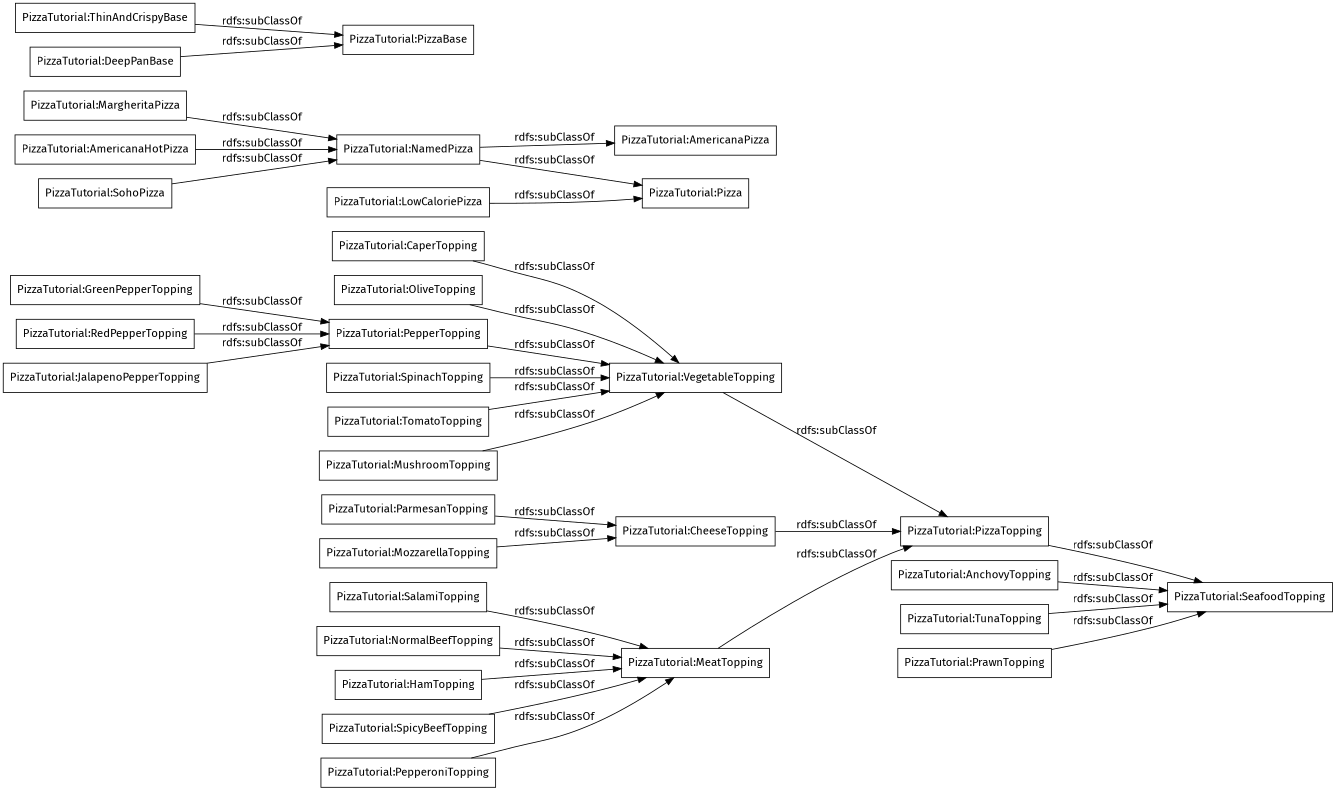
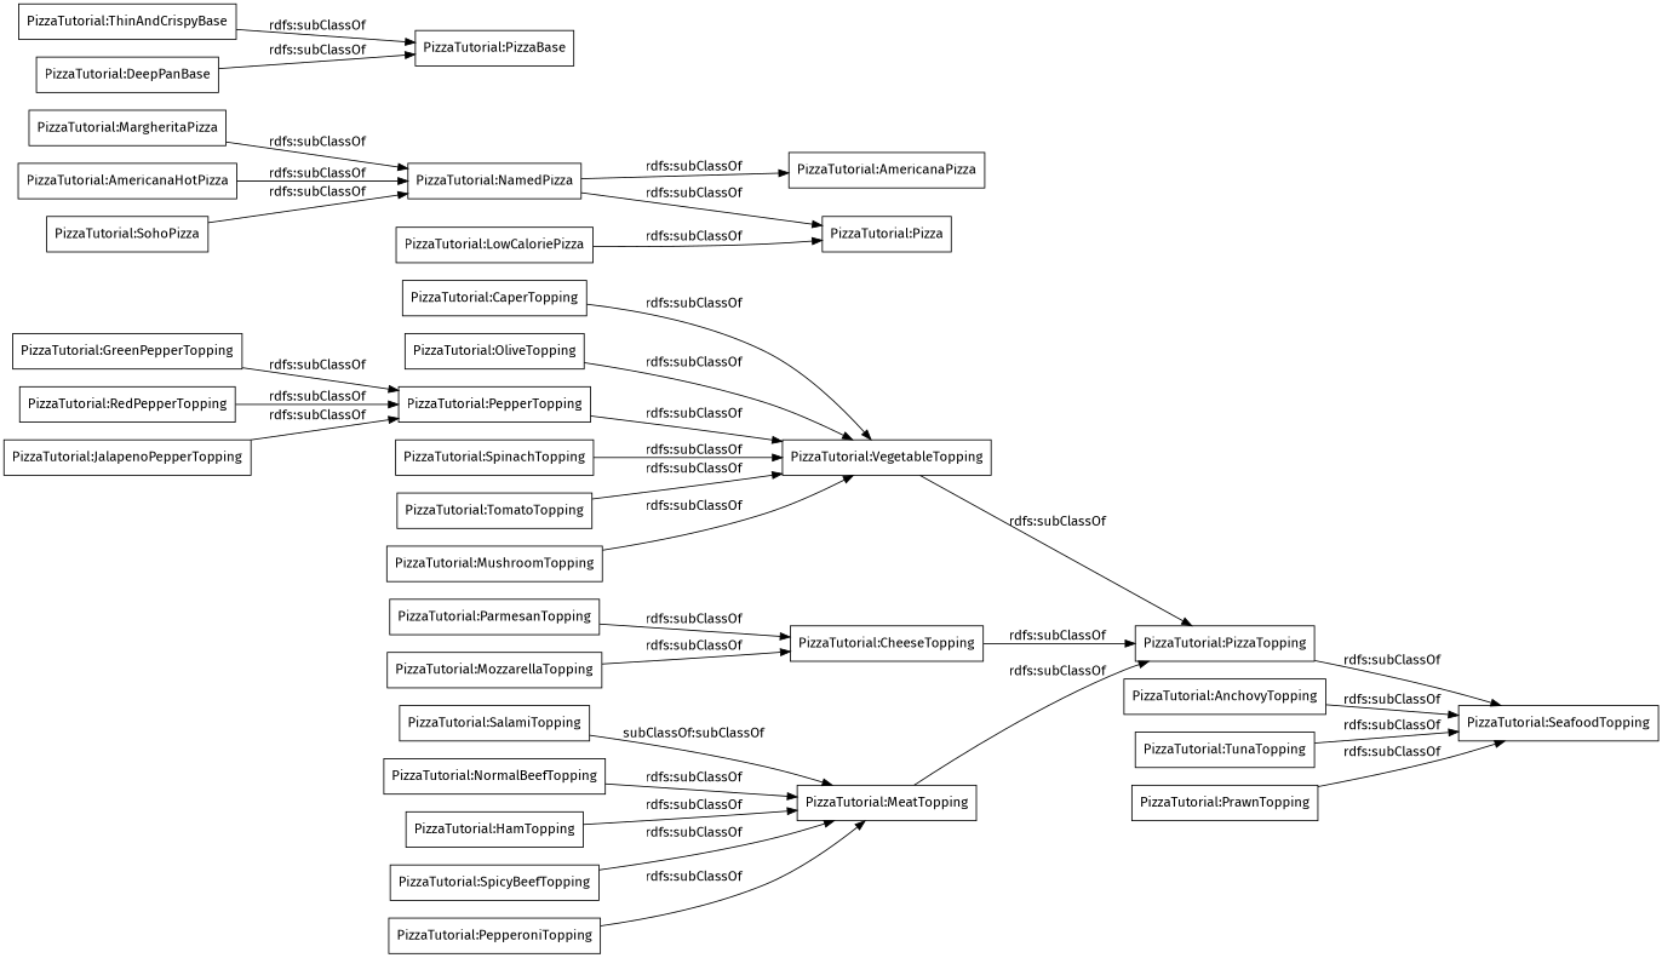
  digraph {
    fontname="Fira Sans"
    rankdir=LR
    node [color=black fontname="Fira Sans" shape=rectangle]
    edge [fontname="Fira Sans"]
    "PizzaTutorial:SalamiTopping"
    "PizzaTutorial:MeatTopping"
    "PizzaTutorial:PizzaTopping"
    "PizzaTutorial:MargheritaPizza"
    "PizzaTutorial:NamedPizza"
    "PizzaTutorial:Pizza"
    "PizzaTutorial:AmericanaPizza"
    "PizzaTutorial:AnchovyTopping"
    "PizzaTutorial:SeafoodTopping"
    "PizzaTutorial:OliveTopping"
    "PizzaTutorial:VegetableTopping"
    "PizzaTutorial:GreenPepperTopping"
    "PizzaTutorial:PepperTopping"
    "PizzaTutorial:LowCaloriePizza"
    "PizzaTutorial:RedPepperTopping"
    "PizzaTutorial:NormalBeefTopping"
    "PizzaTutorial:HamTopping"
    "PizzaTutorial:SpinachTopping"
    "PizzaTutorial:ThinAndCrispyBase"
    "PizzaTutorial:PizzaBase"
    "PizzaTutorial:MozzarellaTopping"
    "PizzaTutorial:CheeseTopping"
    "PizzaTutorial:JalapenoPepperTopping"
    "PizzaTutorial:ParmesanTopping"
    "PizzaTutorial:TunaTopping"
    "PizzaTutorial:PrawnTopping"
    "PizzaTutorial:TomatoTopping"
    "PizzaTutorial:DeepPanBase"
    "PizzaTutorial:MushroomTopping"
    "PizzaTutorial:SpicyBeefTopping"
    "PizzaTutorial:AmericanaHotPizza"
    "PizzaTutorial:SohoPizza"
    "PizzaTutorial:CaperTopping"
    "PizzaTutorial:PepperoniTopping"
-   "PizzaTutorial:SalamiTopping" -> "PizzaTutorial:MeatTopping" [label="rdfs:subClassOf"]
+   "PizzaTutorial:SalamiTopping" -> "PizzaTutorial:MeatTopping" [label="subClassOf:subClassOf"]
    "PizzaTutorial:MeatTopping" -> "PizzaTutorial:PizzaTopping" [label="rdfs:subClassOf"]
    "PizzaTutorial:PizzaTopping" -> "PizzaTutorial:SeafoodTopping" [label="rdfs:subClassOf"]
    "PizzaTutorial:MargheritaPizza" -> "PizzaTutorial:NamedPizza" [label="rdfs:subClassOf"]
    "PizzaTutorial:NamedPizza" -> "PizzaTutorial:Pizza" [label="rdfs:subClassOf"]
    "PizzaTutorial:NamedPizza" -> "PizzaTutorial:AmericanaPizza" [label="rdfs:subClassOf"]
    "PizzaTutorial:AnchovyTopping" -> "PizzaTutorial:SeafoodTopping" [label="rdfs:subClassOf"]
    "PizzaTutorial:OliveTopping" -> "PizzaTutorial:VegetableTopping" [label="rdfs:subClassOf"]
    "PizzaTutorial:VegetableTopping" -> "PizzaTutorial:PizzaTopping" [label="rdfs:subClassOf"]
    "PizzaTutorial:GreenPepperTopping" -> "PizzaTutorial:PepperTopping" [label="rdfs:subClassOf"]
    "PizzaTutorial:PepperTopping" -> "PizzaTutorial:VegetableTopping" [label="rdfs:subClassOf"]
    "PizzaTutorial:LowCaloriePizza" -> "PizzaTutorial:Pizza" [label="rdfs:subClassOf"]
    "PizzaTutorial:RedPepperTopping" -> "PizzaTutorial:PepperTopping" [label="rdfs:subClassOf"]
    "PizzaTutorial:NormalBeefTopping" -> "PizzaTutorial:MeatTopping" [label="rdfs:subClassOf"]
    "PizzaTutorial:HamTopping" -> "PizzaTutorial:MeatTopping" [label="rdfs:subClassOf"]
    "PizzaTutorial:SpinachTopping" -> "PizzaTutorial:VegetableTopping" [label="rdfs:subClassOf"]
    "PizzaTutorial:ThinAndCrispyBase" -> "PizzaTutorial:PizzaBase" [label="rdfs:subClassOf"]
    "PizzaTutorial:MozzarellaTopping" -> "PizzaTutorial:CheeseTopping" [label="rdfs:subClassOf"]
    "PizzaTutorial:CheeseTopping" -> "PizzaTutorial:PizzaTopping" [label="rdfs:subClassOf"]
    "PizzaTutorial:JalapenoPepperTopping" -> "PizzaTutorial:PepperTopping" [label="rdfs:subClassOf"]
    "PizzaTutorial:ParmesanTopping" -> "PizzaTutorial:CheeseTopping" [label="rdfs:subClassOf"]
    "PizzaTutorial:TunaTopping" -> "PizzaTutorial:SeafoodTopping" [label="rdfs:subClassOf"]
    "PizzaTutorial:PrawnTopping" -> "PizzaTutorial:SeafoodTopping" [label="rdfs:subClassOf"]
    "PizzaTutorial:TomatoTopping" -> "PizzaTutorial:VegetableTopping" [label="rdfs:subClassOf"]
    "PizzaTutorial:DeepPanBase" -> "PizzaTutorial:PizzaBase" [label="rdfs:subClassOf"]
    "PizzaTutorial:MushroomTopping" -> "PizzaTutorial:VegetableTopping" [label="rdfs:subClassOf"]
    "PizzaTutorial:SpicyBeefTopping" -> "PizzaTutorial:MeatTopping" [label="rdfs:subClassOf"]
    "PizzaTutorial:AmericanaHotPizza" -> "PizzaTutorial:NamedPizza" [label="rdfs:subClassOf"]
    "PizzaTutorial:SohoPizza" -> "PizzaTutorial:NamedPizza" [label="rdfs:subClassOf"]
    "PizzaTutorial:CaperTopping" -> "PizzaTutorial:VegetableTopping" [label="rdfs:subClassOf"]
    "PizzaTutorial:PepperoniTopping" -> "PizzaTutorial:MeatTopping" [label="rdfs:subClassOf"]
  }
